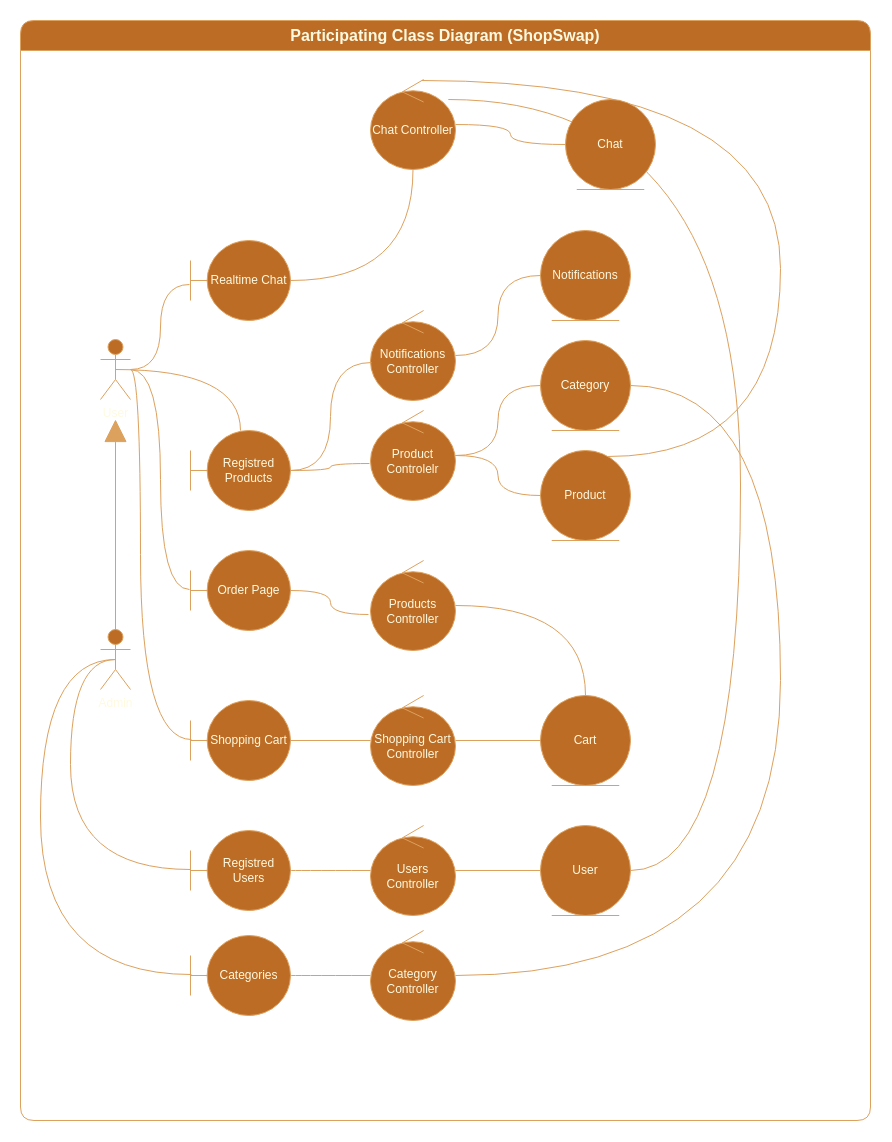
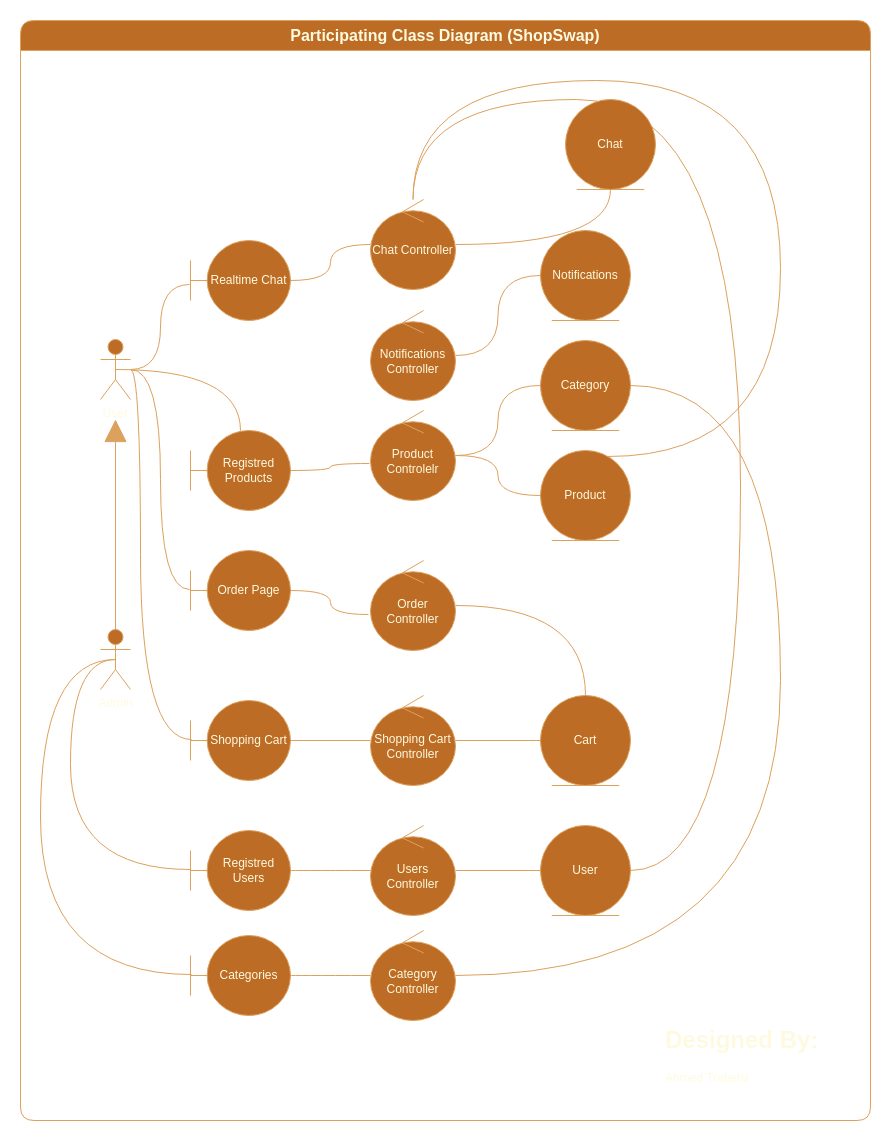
  <mxCell id="0" />
  <mxCell id="1" parent="0" />
  <mxCell id="2" style="edgeStyle=orthogonalEdgeStyle;orthogonalLoop=1;jettySize=auto;html=1;exitX=0.5;exitY=0.5;exitDx=0;exitDy=0;exitPerimeter=0;strokeColor=#DDA15E;fontColor=#FEFAE0;fillColor=#BC6C25;endArrow=none;endFill=0;curved=1;" edge="1" parent="1" source="3" target="4"><mxGeometry relative="1" as="geometry" /></mxCell>
  <mxCell id="3" value="User" style="shape=umlActor;verticalLabelPosition=bottom;verticalAlign=top;html=1;outlineConnect=0;labelBackgroundColor=none;fillColor=#BC6C25;strokeColor=#DDA15E;fontColor=#FEFAE0;rounded=1;" vertex="1" parent="1"><mxGeometry x="100" y="339" width="30" height="60" as="geometry" /></mxCell>
  <mxCell id="4" value="Registred Products" style="shape=umlBoundary;whiteSpace=wrap;html=1;strokeColor=#DDA15E;fontColor=#FEFAE0;fillColor=#BC6C25;rounded=1;" vertex="1" parent="1"><mxGeometry x="190" y="430" width="100" height="80" as="geometry" /></mxCell>
  <mxCell id="5" style="edgeStyle=orthogonalEdgeStyle;orthogonalLoop=1;jettySize=auto;html=1;strokeColor=#DDA15E;fontColor=#FEFAE0;fillColor=#BC6C25;endArrow=none;endFill=0;curved=1;" edge="1" parent="1" source="7" target="16"><mxGeometry relative="1" as="geometry" /></mxCell>
  <mxCell id="6" style="edgeStyle=orthogonalEdgeStyle;orthogonalLoop=1;jettySize=auto;html=1;strokeColor=#DDA15E;fontColor=#FEFAE0;fillColor=#BC6C25;endArrow=none;endFill=0;curved=1;" edge="1" parent="1" source="7" target="30"><mxGeometry relative="1" as="geometry" /></mxCell>
  <mxCell id="7" value="Product Controlelr" style="ellipse;shape=umlControl;whiteSpace=wrap;html=1;strokeColor=#DDA15E;fontColor=#FEFAE0;fillColor=#BC6C25;rounded=1;" vertex="1" parent="1"><mxGeometry x="370" y="410" width="85" height="90" as="geometry" /></mxCell>
  <mxCell id="8" value="User" style="ellipse;shape=umlEntity;whiteSpace=wrap;html=1;strokeColor=#DDA15E;fontColor=#FEFAE0;fillColor=#BC6C25;rounded=1;" vertex="1" parent="1"><mxGeometry x="540" y="825" width="90" height="90" as="geometry" /></mxCell>
  <mxCell id="9" style="edgeStyle=orthogonalEdgeStyle;orthogonalLoop=1;jettySize=auto;html=1;strokeColor=#DDA15E;fontColor=#FEFAE0;fillColor=#BC6C25;curved=1;endArrow=none;endFill=0;" edge="1" parent="1" source="10" target="15"><mxGeometry relative="1" as="geometry" /></mxCell>
  <mxCell id="10" value="Registred Users" style="shape=umlBoundary;whiteSpace=wrap;html=1;strokeColor=#DDA15E;fontColor=#FEFAE0;fillColor=#BC6C25;rounded=1;" vertex="1" parent="1"><mxGeometry x="190" y="830" width="100" height="80" as="geometry" /></mxCell>
  <mxCell id="11" style="edgeStyle=orthogonalEdgeStyle;rounded=1;orthogonalLoop=1;jettySize=auto;html=1;exitX=0.5;exitY=0.5;exitDx=0;exitDy=0;exitPerimeter=0;strokeColor=#DDA15E;fontColor=#FEFAE0;fillColor=#BC6C25;endArrow=block;endFill=1;strokeWidth=1;endSize=20;" edge="1" parent="1" source="13"><mxGeometry relative="1" as="geometry"><mxPoint x="115" y="419" as="targetPoint" /></mxGeometry></mxCell>
  <mxCell id="12" style="edgeStyle=orthogonalEdgeStyle;orthogonalLoop=1;jettySize=auto;html=1;exitX=0.5;exitY=0.5;exitDx=0;exitDy=0;exitPerimeter=0;strokeColor=#DDA15E;fontColor=#FEFAE0;fillColor=#BC6C25;endArrow=none;endFill=0;curved=1;" edge="1" parent="1" source="13" target="10"><mxGeometry relative="1" as="geometry"><Array as="points"><mxPoint x="70" y="659" /><mxPoint x="70" y="869" /></Array></mxGeometry></mxCell>
  <mxCell id="13" value="Admin" style="shape=umlActor;verticalLabelPosition=bottom;verticalAlign=top;html=1;outlineConnect=0;labelBackgroundColor=none;fillColor=#BC6C25;strokeColor=#DDA15E;fontColor=#FEFAE0;rounded=1;" vertex="1" parent="1"><mxGeometry x="100" y="629" width="30" height="60" as="geometry" /></mxCell>
  <mxCell id="14" style="edgeStyle=orthogonalEdgeStyle;rounded=1;orthogonalLoop=1;jettySize=auto;html=1;strokeColor=#DDA15E;fontColor=#FEFAE0;fillColor=#BC6C25;endArrow=none;endFill=0;" edge="1" parent="1" source="15" target="8"><mxGeometry relative="1" as="geometry" /></mxCell>
  <mxCell id="15" value="Users Controller" style="ellipse;shape=umlControl;whiteSpace=wrap;html=1;strokeColor=#DDA15E;fontColor=#FEFAE0;fillColor=#BC6C25;rounded=1;" vertex="1" parent="1"><mxGeometry x="370" y="825" width="85" height="90" as="geometry" /></mxCell>
  <mxCell id="16" value="Product" style="ellipse;shape=umlEntity;whiteSpace=wrap;html=1;strokeColor=#DDA15E;fontColor=#FEFAE0;fillColor=#BC6C25;rounded=1;" vertex="1" parent="1"><mxGeometry x="540" y="450" width="90" height="90" as="geometry" /></mxCell>
  <mxCell id="17" style="edgeStyle=orthogonalEdgeStyle;orthogonalLoop=1;jettySize=auto;html=1;strokeColor=#DDA15E;fontColor=#FEFAE0;fillColor=#BC6C25;endArrow=none;endFill=0;curved=1;" edge="1" parent="1" source="18" target="29"><mxGeometry relative="1" as="geometry" /></mxCell>
- <mxCell id="18" value="Products Controller" style="ellipse;shape=umlControl;whiteSpace=wrap;html=1;strokeColor=#DDA15E;fontColor=#FEFAE0;fillColor=#BC6C25;rounded=1;" vertex="1" parent="1"><mxGeometry x="370" y="560" width="85" height="90" as="geometry" /></mxCell>
+ <mxCell id="18" value="Order Controller" style="ellipse;shape=umlControl;whiteSpace=wrap;html=1;strokeColor=#DDA15E;fontColor=#FEFAE0;fillColor=#BC6C25;rounded=1;" vertex="1" parent="1"><mxGeometry x="370" y="560" width="85" height="90" as="geometry" /></mxCell>
  <mxCell id="19" style="edgeStyle=orthogonalEdgeStyle;orthogonalLoop=1;jettySize=auto;html=1;entryX=-0.012;entryY=0.589;entryDx=0;entryDy=0;entryPerimeter=0;strokeColor=#DDA15E;fontColor=#FEFAE0;fillColor=#BC6C25;endArrow=none;endFill=0;curved=1;" edge="1" parent="1" source="4" target="7"><mxGeometry relative="1" as="geometry" /></mxCell>
  <mxCell id="20" style="edgeStyle=orthogonalEdgeStyle;orthogonalLoop=1;jettySize=auto;html=1;entryX=-0.024;entryY=0.6;entryDx=0;entryDy=0;entryPerimeter=0;strokeColor=#DDA15E;fontColor=#FEFAE0;fillColor=#BC6C25;endArrow=none;endFill=0;curved=1;" edge="1" parent="1" source="27" target="18"><mxGeometry relative="1" as="geometry" /></mxCell>
  <mxCell id="21" style="edgeStyle=orthogonalEdgeStyle;rounded=1;orthogonalLoop=1;jettySize=auto;html=1;strokeColor=#DDA15E;fontColor=#FEFAE0;fillColor=#BC6C25;endArrow=none;endFill=0;" edge="1" parent="1" source="22" target="31"><mxGeometry relative="1" as="geometry" /></mxCell>
  <mxCell id="22" value="Shopping Cart" style="shape=umlBoundary;whiteSpace=wrap;html=1;strokeColor=#DDA15E;fontColor=#FEFAE0;fillColor=#BC6C25;rounded=1;" vertex="1" parent="1"><mxGeometry x="190" y="700" width="100" height="80" as="geometry" /></mxCell>
  <mxCell id="23" style="edgeStyle=orthogonalEdgeStyle;rounded=1;orthogonalLoop=1;jettySize=auto;html=1;strokeColor=#DDA15E;fontColor=#FEFAE0;fillColor=#BC6C25;endArrow=none;endFill=0;" edge="1" parent="1" source="31" target="29"><mxGeometry relative="1" as="geometry" /></mxCell>
  <mxCell id="24" style="edgeStyle=orthogonalEdgeStyle;orthogonalLoop=1;jettySize=auto;html=1;entryX=0.01;entryY=0.488;entryDx=0;entryDy=0;entryPerimeter=0;strokeColor=#DDA15E;fontColor=#FEFAE0;fillColor=#BC6C25;curved=1;endArrow=none;endFill=0;" edge="1" parent="1" source="3" target="22"><mxGeometry relative="1" as="geometry"><Array as="points"><mxPoint x="140" y="369" /><mxPoint x="140" y="739" /></Array></mxGeometry></mxCell>
  <mxCell id="25" style="edgeStyle=orthogonalEdgeStyle;orthogonalLoop=1;jettySize=auto;html=1;strokeColor=#DDA15E;fontColor=#FEFAE0;fillColor=#BC6C25;endArrow=none;endFill=0;curved=1;" edge="1" parent="1" source="26" target="33"><mxGeometry relative="1" as="geometry" /></mxCell>
  <mxCell id="26" value="Notifications Controller" style="ellipse;shape=umlControl;whiteSpace=wrap;html=1;strokeColor=#DDA15E;fontColor=#FEFAE0;fillColor=#BC6C25;rounded=1;" vertex="1" parent="1"><mxGeometry x="370" y="310" width="85" height="90" as="geometry" /></mxCell>
  <mxCell id="27" value="Order Page" style="shape=umlBoundary;whiteSpace=wrap;html=1;strokeColor=#DDA15E;fontColor=#FEFAE0;fillColor=#BC6C25;rounded=1;" vertex="1" parent="1"><mxGeometry x="190" y="550" width="100" height="80" as="geometry" /></mxCell>
  <mxCell id="28" style="edgeStyle=orthogonalEdgeStyle;orthogonalLoop=1;jettySize=auto;html=1;entryX=-0.01;entryY=0.488;entryDx=0;entryDy=0;entryPerimeter=0;strokeColor=#DDA15E;fontColor=#FEFAE0;fillColor=#BC6C25;curved=1;endArrow=none;endFill=0;" edge="1" parent="1" source="3" target="27"><mxGeometry relative="1" as="geometry" /></mxCell>
  <mxCell id="29" value="Cart" style="ellipse;shape=umlEntity;whiteSpace=wrap;html=1;strokeColor=#DDA15E;fontColor=#FEFAE0;fillColor=#BC6C25;rounded=1;" vertex="1" parent="1"><mxGeometry x="540" y="695" width="90" height="90" as="geometry" /></mxCell>
  <mxCell id="30" value="Category" style="ellipse;shape=umlEntity;whiteSpace=wrap;html=1;strokeColor=#DDA15E;fontColor=#FEFAE0;fillColor=#BC6C25;rounded=1;" vertex="1" parent="1"><mxGeometry x="540" y="340" width="90" height="90" as="geometry" /></mxCell>
  <mxCell id="31" value="Shopping Cart Controller" style="ellipse;shape=umlControl;whiteSpace=wrap;html=1;strokeColor=#DDA15E;fontColor=#FEFAE0;fillColor=#BC6C25;rounded=1;" vertex="1" parent="1"><mxGeometry x="370" y="695" width="85" height="90" as="geometry" /></mxCell>
- <mxCell id="32" style="edgeStyle=orthogonalEdgeStyle;orthogonalLoop=1;jettySize=auto;html=1;entryX=0.012;entryY=0.578;entryDx=0;entryDy=0;entryPerimeter=0;strokeColor=#DDA15E;fontColor=#FEFAE0;fillColor=#BC6C25;curved=1;endArrow=none;endFill=0;" edge="1" parent="1" source="4" target="26"><mxGeometry relative="1" as="geometry" /></mxCell>
  <mxCell id="33" value="Notifications" style="ellipse;shape=umlEntity;whiteSpace=wrap;html=1;strokeColor=#DDA15E;fontColor=#FEFAE0;fillColor=#BC6C25;rounded=1;" vertex="1" parent="1"><mxGeometry x="540" y="230" width="90" height="90" as="geometry" /></mxCell>
  <mxCell id="34" style="edgeStyle=orthogonalEdgeStyle;orthogonalLoop=1;jettySize=auto;html=1;strokeColor=#DDA15E;fontColor=#FEFAE0;fillColor=#BC6C25;endArrow=none;endFill=0;curved=1;" edge="1" parent="1" source="35" target="40"><mxGeometry relative="1" as="geometry" /></mxCell>
  <mxCell id="35" value="Realtime Chat" style="shape=umlBoundary;whiteSpace=wrap;html=1;strokeColor=#DDA15E;fontColor=#FEFAE0;fillColor=#BC6C25;rounded=1;" vertex="1" parent="1"><mxGeometry x="190" y="240" width="100" height="80" as="geometry" /></mxCell>
  <mxCell id="36" style="edgeStyle=orthogonalEdgeStyle;orthogonalLoop=1;jettySize=auto;html=1;entryX=-0.01;entryY=0.55;entryDx=0;entryDy=0;entryPerimeter=0;strokeColor=#DDA15E;fontColor=#FEFAE0;fillColor=#BC6C25;endArrow=none;endFill=0;curved=1;" edge="1" parent="1" source="3" target="35"><mxGeometry relative="1" as="geometry" /></mxCell>
  <mxCell id="37" style="edgeStyle=orthogonalEdgeStyle;orthogonalLoop=1;jettySize=auto;html=1;strokeColor=#DDA15E;fontColor=#FEFAE0;fillColor=#BC6C25;curved=1;endArrow=none;endFill=0;" edge="1" parent="1" source="40" target="41"><mxGeometry relative="1" as="geometry" /></mxCell>
  <mxCell id="38" style="edgeStyle=orthogonalEdgeStyle;orthogonalLoop=1;jettySize=auto;html=1;entryX=1;entryY=0.5;entryDx=0;entryDy=0;strokeColor=#DDA15E;fontColor=#FEFAE0;fillColor=#BC6C25;curved=1;endArrow=none;endFill=0;" edge="1" parent="1" source="40" target="8"><mxGeometry relative="1" as="geometry"><Array as="points"><mxPoint x="413" y="99" /><mxPoint x="740" y="99" /><mxPoint x="740" y="870" /></Array></mxGeometry></mxCell>
  <mxCell id="39" style="edgeStyle=orthogonalEdgeStyle;orthogonalLoop=1;jettySize=auto;html=1;strokeColor=#DDA15E;fontColor=#FEFAE0;fillColor=#BC6C25;curved=1;endArrow=none;endFill=0;" edge="1" parent="1" source="40" target="16"><mxGeometry relative="1" as="geometry"><Array as="points"><mxPoint x="413" y="80" /><mxPoint x="780" y="80" /><mxPoint x="780" y="456" /></Array></mxGeometry></mxCell>
- <mxCell id="40" value="Chat Controller" style="ellipse;shape=umlControl;whiteSpace=wrap;html=1;strokeColor=#DDA15E;fontColor=#FEFAE0;fillColor=#BC6C25;rounded=1;" vertex="1" parent="1"><mxGeometry x="370" y="79" width="85" height="90" as="geometry" /></mxCell>
+ <mxCell id="40" value="Chat Controller" style="ellipse;shape=umlControl;whiteSpace=wrap;html=1;strokeColor=#DDA15E;fontColor=#FEFAE0;fillColor=#BC6C25;rounded=1;" vertex="1" parent="1"><mxGeometry x="370" y="199" width="85" height="90" as="geometry" /></mxCell>
  <mxCell id="41" value="Chat" style="ellipse;shape=umlEntity;whiteSpace=wrap;html=1;strokeColor=#DDA15E;fontColor=#FEFAE0;fillColor=#BC6C25;rounded=1;" vertex="1" parent="1"><mxGeometry x="565" y="99" width="90" height="90" as="geometry" /></mxCell>
+ <mxCell id="42" value="&lt;h1&gt;Designed By:&lt;/h1&gt;&lt;p&gt;Ahmed Trabelsi&lt;/p&gt;" style="text;html=1;strokeColor=none;fillColor=none;spacing=5;spacingTop=-20;whiteSpace=wrap;overflow=hidden;rounded=0;fontColor=#FEFAE0;" vertex="1" parent="1"><mxGeometry x="660" y="1020" width="170" height="70" as="geometry" /></mxCell>
  <mxCell id="43" value="&lt;font style=&quot;font-size: 16px;&quot;&gt;Participating Class Diagram (ShopSwap)&lt;/font&gt;" style="swimlane;whiteSpace=wrap;html=1;rounded=1;strokeColor=#DDA15E;fontColor=#FEFAE0;fillColor=#BC6C25;startSize=30;" vertex="1" parent="1"><mxGeometry width="850" height="1100" as="geometry" x="20" y="20" /></mxCell>
  <mxCell id="44" value="Category Controller" style="ellipse;shape=umlControl;whiteSpace=wrap;html=1;strokeColor=#DDA15E;fontColor=#FEFAE0;fillColor=#BC6C25;rounded=1;" vertex="1" parent="43"><mxGeometry x="350" y="910" width="85" height="90" as="geometry" /></mxCell>
  <mxCell id="45" style="edgeStyle=orthogonalEdgeStyle;orthogonalLoop=1;jettySize=auto;html=1;strokeColor=#DDA15E;fontColor=#FEFAE0;fillColor=#BC6C25;endArrow=none;endFill=0;curved=1;" edge="1" parent="43" source="46" target="44"><mxGeometry relative="1" as="geometry" /></mxCell>
  <mxCell id="46" value="Categories" style="shape=umlBoundary;whiteSpace=wrap;html=1;strokeColor=#DDA15E;fontColor=#FEFAE0;fillColor=#BC6C25;rounded=1;" vertex="1" parent="43"><mxGeometry x="170" y="915" width="100" height="80" as="geometry" /></mxCell>
  <mxCell id="47" style="edgeStyle=orthogonalEdgeStyle;orthogonalLoop=1;jettySize=auto;html=1;exitX=0.5;exitY=0.5;exitDx=0;exitDy=0;exitPerimeter=0;entryX=0.01;entryY=0.488;entryDx=0;entryDy=0;entryPerimeter=0;strokeColor=#DDA15E;fontColor=#FEFAE0;fillColor=#BC6C25;curved=1;endArrow=none;endFill=0;" edge="1" parent="1" source="13" target="46"><mxGeometry relative="1" as="geometry"><Array as="points"><mxPoint x="40" y="659" /><mxPoint x="40" y="974" /></Array></mxGeometry></mxCell>
  <mxCell id="48" style="edgeStyle=orthogonalEdgeStyle;orthogonalLoop=1;jettySize=auto;html=1;strokeColor=#DDA15E;fontColor=#FEFAE0;fillColor=#BC6C25;endArrow=none;endFill=0;curved=1;" edge="1" parent="1" source="44" target="30"><mxGeometry relative="1" as="geometry"><Array as="points"><mxPoint x="780" y="975" /><mxPoint x="780" y="385" /></Array></mxGeometry></mxCell>
